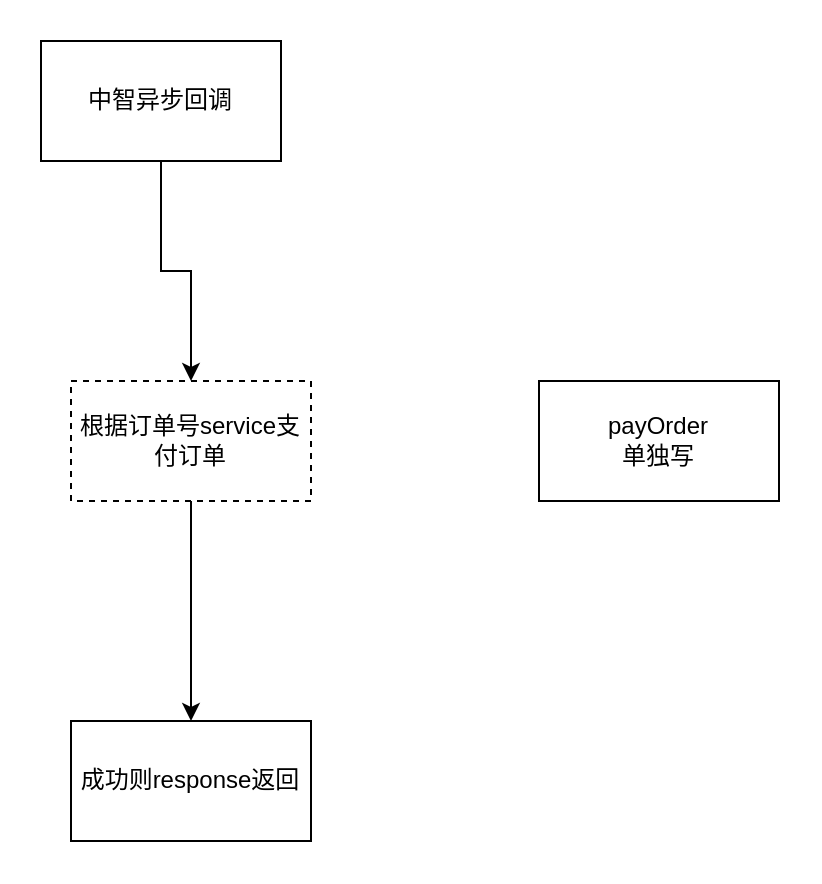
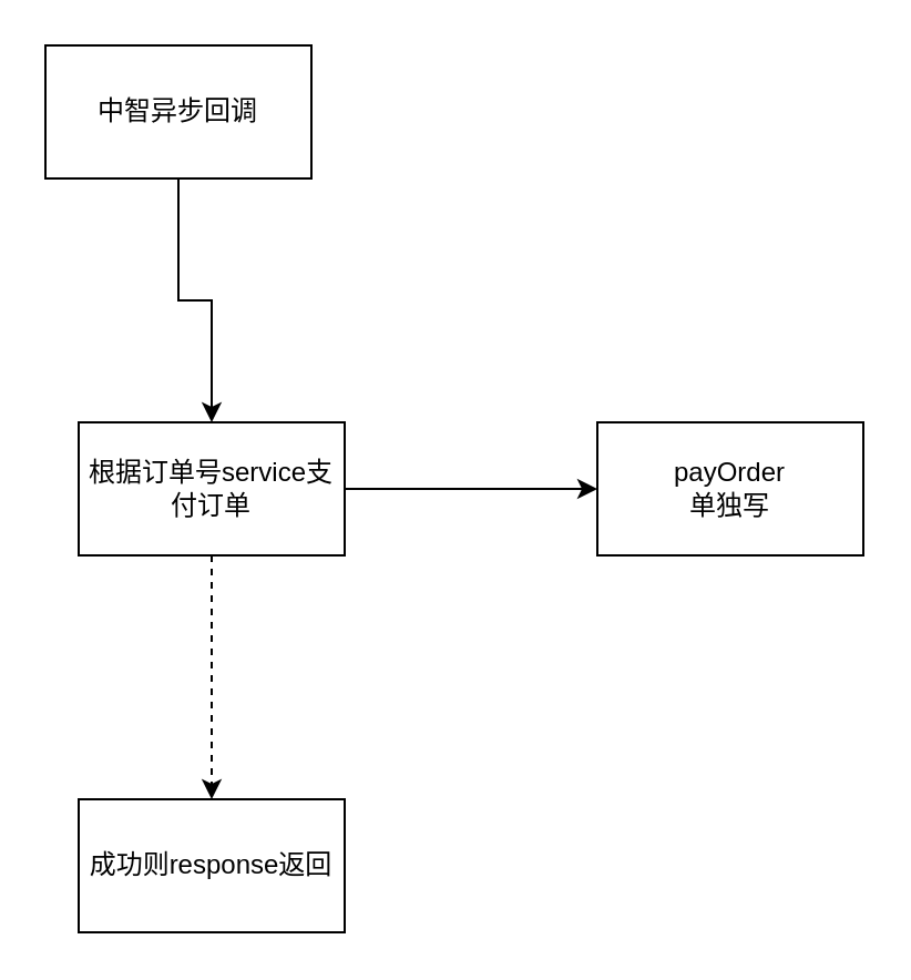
  <mxCell id="0" />
  <mxCell id="1" parent="0" />
  <mxCell id="2" style="edgeStyle=orthogonalEdgeStyle;rounded=0;orthogonalLoop=1;jettySize=auto;html=1;" edge="1" parent="1" source="3" target="6"><mxGeometry relative="1" as="geometry" /></mxCell>
  <mxCell id="3" value="中智异步回调" style="rounded=0;whiteSpace=wrap;html=1;" vertex="1" parent="1"><mxGeometry x="20" y="20" width="120" height="60" as="geometry" /></mxCell>
- <mxCell id="4" style="edgeStyle=orthogonalEdgeStyle;rounded=0;orthogonalLoop=1;jettySize=auto;html=1;" edge="1" parent="1" source="6" target="7"><mxGeometry relative="1" as="geometry" /></mxCell>
- <mxCell id="6" value="根据订单号service支付订单" style="rounded=0;whiteSpace=wrap;html=1;dashed=1;" vertex="1" parent="1"><mxGeometry x="35" y="190" width="120" height="60" as="geometry" /></mxCell>
+ <mxCell id="4" style="edgeStyle=orthogonalEdgeStyle;rounded=0;orthogonalLoop=1;jettySize=auto;html=1;dashed=1;" edge="1" parent="1" source="6" target="7"><mxGeometry relative="1" as="geometry" /></mxCell>
+ <mxCell id="5" style="edgeStyle=orthogonalEdgeStyle;rounded=0;orthogonalLoop=1;jettySize=auto;html=1;entryX=0;entryY=0.5;entryDx=0;entryDy=0;" edge="1" parent="1" source="6" target="8"><mxGeometry relative="1" as="geometry" /></mxCell>
+ <mxCell id="6" value="根据订单号service支付订单" style="rounded=0;whiteSpace=wrap;html=1;" vertex="1" parent="1"><mxGeometry x="35" y="190" width="120" height="60" as="geometry" /></mxCell>
  <mxCell id="7" value="成功则response返回" style="rounded=0;whiteSpace=wrap;html=1;" vertex="1" parent="1"><mxGeometry x="35" y="360" width="120" height="60" as="geometry" /></mxCell>
  <mxCell id="8" value="payOrder&lt;br&gt;单独写" style="rounded=0;whiteSpace=wrap;html=1;" vertex="1" parent="1"><mxGeometry x="269" y="190" width="120" height="60" as="geometry" /></mxCell>
